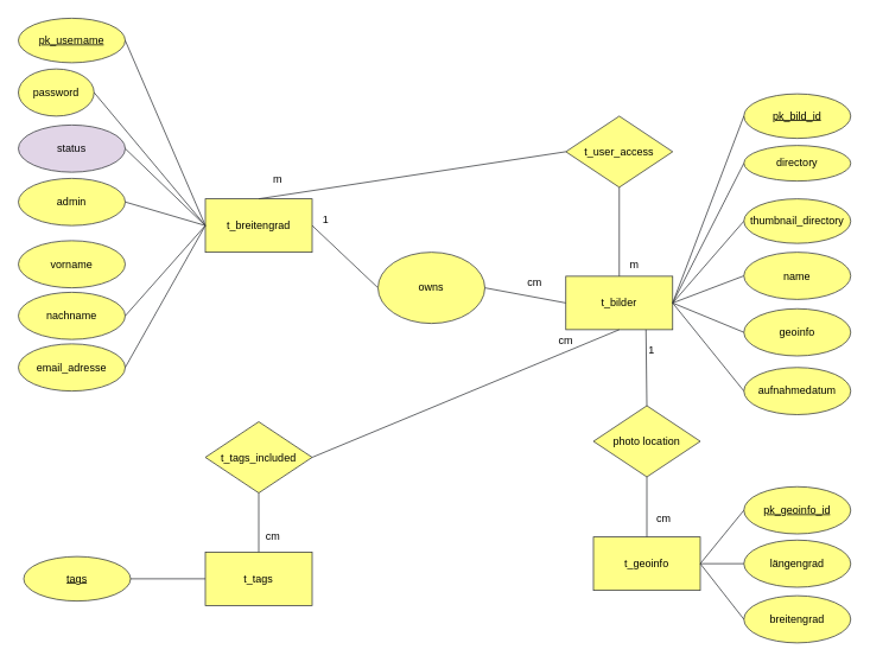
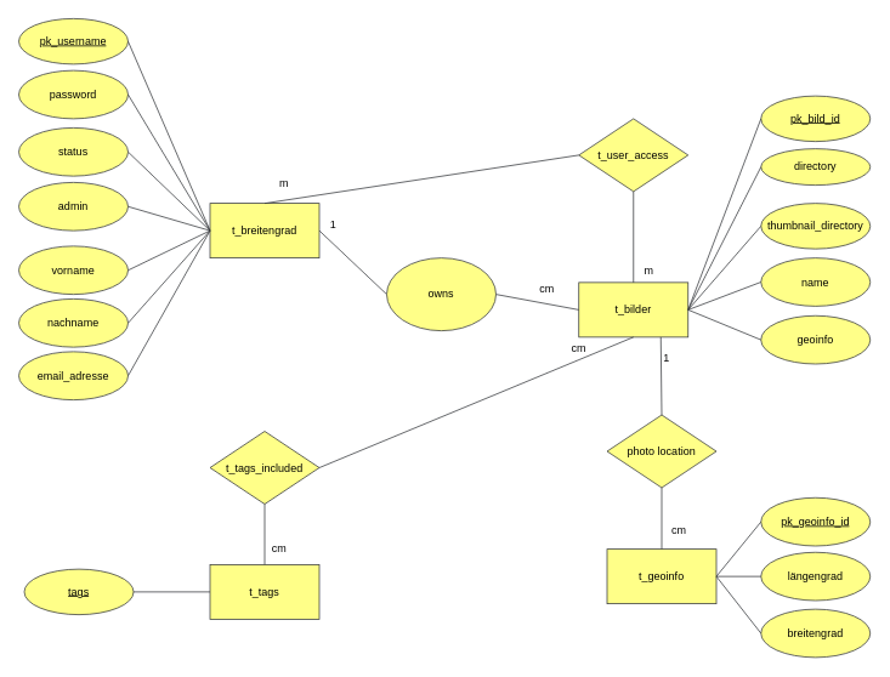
  <mxCell id="0" />
  <mxCell id="1" parent="0" />
  <mxCell id="2" value="t_breitengrad" style="rounded=0;whiteSpace=wrap;html=1;fillColor=#ffff88;strokeColor=#36393d;" parent="1" vertex="1"><mxGeometry x="230" y="223" width="120" height="60" as="geometry" /></mxCell>
  <mxCell id="3" value="t_bilder" style="rounded=0;whiteSpace=wrap;html=1;fillColor=#ffff88;strokeColor=#36393d;" parent="1" vertex="1"><mxGeometry x="635" y="310" width="120" height="60" as="geometry" /></mxCell>
  <mxCell id="4" value="t_geoinfo" style="rounded=0;whiteSpace=wrap;html=1;fillColor=#ffff88;strokeColor=#36393d;" parent="1" vertex="1"><mxGeometry x="666" y="603" width="120" height="60" as="geometry" /></mxCell>
  <mxCell id="5" value="t_tags" style="rounded=0;whiteSpace=wrap;html=1;fillColor=#ffff88;strokeColor=#36393d;" parent="1" vertex="1"><mxGeometry x="230" y="620" width="120" height="60" as="geometry" /></mxCell>
  <mxCell id="6" value="t_tags_included" style="rhombus;whiteSpace=wrap;html=1;fillColor=#ffff88;strokeColor=#36393d;" parent="1" vertex="1"><mxGeometry x="230" y="473.5" width="120" height="80" as="geometry" /></mxCell>
  <mxCell id="7" value="t_user_access" style="rhombus;whiteSpace=wrap;html=1;fillColor=#ffff88;strokeColor=#36393d;" parent="1" vertex="1"><mxGeometry x="635" y="130" width="120" height="80" as="geometry" /></mxCell>
  <mxCell id="8" value="&lt;u&gt;pk_username&lt;/u&gt;" style="ellipse;whiteSpace=wrap;html=1;fillColor=#ffff88;strokeColor=#36393d;" parent="1" vertex="1"><mxGeometry x="20" y="20" width="120" height="50" as="geometry" /></mxCell>
- <mxCell id="9" value="password" style="ellipse;whiteSpace=wrap;html=1;fillColor=#ffff88;strokeColor=#36393d;" parent="1" vertex="1"><mxGeometry x="20" y="77" width="85" height="53" as="geometry" /></mxCell>
- <mxCell id="10" value="status" style="ellipse;whiteSpace=wrap;html=1;fillColor=#e1d5e7;strokeColor=#36393d;" parent="1" vertex="1"><mxGeometry x="20" y="140" width="120" height="53" as="geometry" /></mxCell>
+ <mxCell id="9" value="password" style="ellipse;whiteSpace=wrap;html=1;fillColor=#ffff88;strokeColor=#36393d;" parent="1" vertex="1"><mxGeometry x="20" y="77" width="120" height="53" as="geometry" /></mxCell>
+ <mxCell id="10" value="status" style="ellipse;whiteSpace=wrap;html=1;fillColor=#ffff88;strokeColor=#36393d;" parent="1" vertex="1"><mxGeometry x="20" y="140" width="120" height="53" as="geometry" /></mxCell>
  <mxCell id="11" value="admin" style="ellipse;whiteSpace=wrap;html=1;fillColor=#ffff88;strokeColor=#36393d;" parent="1" vertex="1"><mxGeometry x="20" y="200" width="120" height="53" as="geometry" /></mxCell>
  <mxCell id="12" value="" style="endArrow=none;html=1;entryX=1;entryY=0.5;entryDx=0;entryDy=0;exitX=0;exitY=0.5;exitDx=0;exitDy=0;fillColor=#ffff88;strokeColor=#36393d;" parent="1" source="2" target="8" edge="1"><mxGeometry width="50" height="50" relative="1" as="geometry"><mxPoint x="220" y="90" as="sourcePoint" /><mxPoint x="230" y="20" as="targetPoint" /></mxGeometry></mxCell>
  <mxCell id="13" value="" style="endArrow=none;html=1;exitX=0;exitY=0.5;exitDx=0;exitDy=0;entryX=1;entryY=0.5;entryDx=0;entryDy=0;fillColor=#ffff88;strokeColor=#36393d;" parent="1" source="2" target="9" edge="1"><mxGeometry width="50" height="50" relative="1" as="geometry"><mxPoint x="177" y="187" as="sourcePoint" /><mxPoint x="150" y="55" as="targetPoint" /></mxGeometry></mxCell>
  <mxCell id="14" value="" style="endArrow=none;html=1;entryX=1;entryY=0.5;entryDx=0;entryDy=0;exitX=0;exitY=0.5;exitDx=0;exitDy=0;fillColor=#ffff88;strokeColor=#36393d;" parent="1" source="2" target="10" edge="1"><mxGeometry width="50" height="50" relative="1" as="geometry"><mxPoint x="230" y="90" as="sourcePoint" /><mxPoint x="150" y="55" as="targetPoint" /></mxGeometry></mxCell>
  <mxCell id="15" value="" style="endArrow=none;html=1;entryX=1;entryY=0.5;entryDx=0;entryDy=0;exitX=0;exitY=0.5;exitDx=0;exitDy=0;fillColor=#ffff88;strokeColor=#36393d;" parent="1" source="2" target="11" edge="1"><mxGeometry width="50" height="50" relative="1" as="geometry"><mxPoint x="270" y="240" as="sourcePoint" /><mxPoint x="150" y="177" as="targetPoint" /></mxGeometry></mxCell>
  <mxCell id="16" value="" style="endArrow=none;html=1;entryX=0;entryY=0.5;entryDx=0;entryDy=0;exitX=1;exitY=0.5;exitDx=0;exitDy=0;fillColor=#ffff88;strokeColor=#36393d;" parent="1" source="2" target="56" edge="1"><mxGeometry width="50" height="50" relative="1" as="geometry"><mxPoint x="20" y="790" as="sourcePoint" /><mxPoint x="70" y="740" as="targetPoint" /></mxGeometry></mxCell>
  <mxCell id="17" value="" style="endArrow=none;html=1;entryX=0.5;entryY=0;entryDx=0;entryDy=0;exitX=0.5;exitY=1;exitDx=0;exitDy=0;fillColor=#ffff88;strokeColor=#36393d;" parent="1" source="7" target="3" edge="1"><mxGeometry width="50" height="50" relative="1" as="geometry"><mxPoint x="155" y="790" as="sourcePoint" /><mxPoint x="205" y="740" as="targetPoint" /></mxGeometry></mxCell>
  <mxCell id="18" value="" style="endArrow=none;html=1;entryX=0;entryY=0.5;entryDx=0;entryDy=0;exitX=0.5;exitY=0;exitDx=0;exitDy=0;fillColor=#ffff88;strokeColor=#36393d;" parent="1" source="2" target="7" edge="1"><mxGeometry width="50" height="50" relative="1" as="geometry"><mxPoint x="20" y="790" as="sourcePoint" /><mxPoint x="70" y="740" as="targetPoint" /></mxGeometry></mxCell>
  <mxCell id="19" value="m" style="text;html=1;resizable=0;points=[];align=center;verticalAlign=middle;labelBackgroundColor=#ffffff;" parent="18" vertex="1" connectable="0"><mxGeometry x="-0.838" y="1" relative="1" as="geometry"><mxPoint x="-7" y="-17.5" as="offset" /></mxGeometry></mxCell>
  <mxCell id="20" value="name" style="ellipse;whiteSpace=wrap;html=1;fillColor=#ffff88;strokeColor=#36393d;" parent="1" vertex="1"><mxGeometry x="835" y="283" width="120" height="53" as="geometry" /></mxCell>
  <mxCell id="21" value="geoinfo" style="ellipse;whiteSpace=wrap;html=1;fillColor=#ffff88;strokeColor=#36393d;" parent="1" vertex="1"><mxGeometry x="835" y="346.5" width="120" height="53" as="geometry" /></mxCell>
- <mxCell id="22" value="aufnahmedatum" style="ellipse;whiteSpace=wrap;html=1;fillColor=#ffff88;strokeColor=#36393d;" parent="1" vertex="1"><mxGeometry x="835" y="412.5" width="120" height="53" as="geometry" /></mxCell>
  <mxCell id="23" value="" style="endArrow=none;html=1;entryX=0;entryY=0.5;entryDx=0;entryDy=0;exitX=1;exitY=0.5;exitDx=0;exitDy=0;fillColor=#ffff88;strokeColor=#36393d;" parent="1" source="3" target="20" edge="1"><mxGeometry width="50" height="50" relative="1" as="geometry"><mxPoint x="155" y="790" as="sourcePoint" /><mxPoint x="205" y="740" as="targetPoint" /></mxGeometry></mxCell>
  <mxCell id="24" value="" style="endArrow=none;html=1;entryX=0;entryY=0.5;entryDx=0;entryDy=0;exitX=1;exitY=0.5;exitDx=0;exitDy=0;fillColor=#ffff88;strokeColor=#36393d;" parent="1" source="3" target="21" edge="1"><mxGeometry width="50" height="50" relative="1" as="geometry"><mxPoint x="765" y="350" as="sourcePoint" /><mxPoint x="855" y="247" as="targetPoint" /></mxGeometry></mxCell>
- <mxCell id="25" value="" style="endArrow=none;html=1;entryX=0;entryY=0.5;entryDx=0;entryDy=0;exitX=1;exitY=0.5;exitDx=0;exitDy=0;fillColor=#ffff88;strokeColor=#36393d;" parent="1" source="3" target="22" edge="1"><mxGeometry width="50" height="50" relative="1" as="geometry"><mxPoint x="765" y="350" as="sourcePoint" /><mxPoint x="855" y="312" as="targetPoint" /></mxGeometry></mxCell>
  <mxCell id="26" value="" style="endArrow=none;html=1;entryX=0.75;entryY=1;entryDx=0;entryDy=0;exitX=0.5;exitY=0;exitDx=0;exitDy=0;fillColor=#ffff88;strokeColor=#36393d;" parent="1" source="58" target="3" edge="1"><mxGeometry width="50" height="50" relative="1" as="geometry"><mxPoint x="155" y="790" as="sourcePoint" /><mxPoint x="205" y="740" as="targetPoint" /></mxGeometry></mxCell>
  <mxCell id="27" value="breitengrad" style="ellipse;whiteSpace=wrap;html=1;fillColor=#ffff88;strokeColor=#36393d;" parent="1" vertex="1"><mxGeometry x="835" y="669" width="120" height="53" as="geometry" /></mxCell>
  <mxCell id="28" value="längengrad" style="ellipse;whiteSpace=wrap;html=1;fillColor=#ffff88;strokeColor=#36393d;" parent="1" vertex="1"><mxGeometry x="835" y="606.5" width="120" height="53" as="geometry" /></mxCell>
  <mxCell id="29" value="" style="endArrow=none;html=1;entryX=0;entryY=0.5;entryDx=0;entryDy=0;exitX=1;exitY=0.5;exitDx=0;exitDy=0;fillColor=#ffff88;strokeColor=#36393d;" parent="1" source="4" target="27" edge="1"><mxGeometry width="50" height="50" relative="1" as="geometry"><mxPoint x="155" y="790" as="sourcePoint" /><mxPoint x="205" y="740" as="targetPoint" /></mxGeometry></mxCell>
  <mxCell id="30" value="" style="endArrow=none;html=1;entryX=0;entryY=0.5;entryDx=0;entryDy=0;exitX=1;exitY=0.5;exitDx=0;exitDy=0;fillColor=#ffff88;strokeColor=#36393d;" parent="1" source="4" target="28" edge="1"><mxGeometry width="50" height="50" relative="1" as="geometry"><mxPoint x="985" y="470" as="sourcePoint" /><mxPoint x="1065" y="510" as="targetPoint" /></mxGeometry></mxCell>
  <mxCell id="31" value="" style="endArrow=none;html=1;entryX=0.5;entryY=1;entryDx=0;entryDy=0;exitX=1;exitY=0.5;exitDx=0;exitDy=0;fillColor=#ffff88;strokeColor=#36393d;" parent="1" source="6" target="3" edge="1"><mxGeometry width="50" height="50" relative="1" as="geometry"><mxPoint x="20" y="790" as="sourcePoint" /><mxPoint x="70" y="740" as="targetPoint" /></mxGeometry></mxCell>
  <mxCell id="32" value="" style="endArrow=none;html=1;entryX=0.5;entryY=1;entryDx=0;entryDy=0;exitX=0.5;exitY=0;exitDx=0;exitDy=0;fillColor=#ffff88;strokeColor=#36393d;" parent="1" source="5" target="6" edge="1"><mxGeometry width="50" height="50" relative="1" as="geometry"><mxPoint x="20" y="790" as="sourcePoint" /><mxPoint x="70" y="740" as="targetPoint" /></mxGeometry></mxCell>
  <mxCell id="33" value="vorname" style="ellipse;whiteSpace=wrap;html=1;fillColor=#ffff88;strokeColor=#36393d;" parent="1" vertex="1"><mxGeometry x="20" y="270" width="120" height="53" as="geometry" /></mxCell>
  <mxCell id="34" value="nachname" style="ellipse;whiteSpace=wrap;html=1;fillColor=#ffff88;strokeColor=#36393d;" parent="1" vertex="1"><mxGeometry x="20" y="328" width="120" height="53" as="geometry" /></mxCell>
  <mxCell id="35" value="email_adresse" style="ellipse;whiteSpace=wrap;html=1;fillColor=#ffff88;strokeColor=#36393d;" parent="1" vertex="1"><mxGeometry x="20" y="386" width="120" height="53" as="geometry" /></mxCell>
+ <mxCell id="36" value="" style="endArrow=none;html=1;entryX=1;entryY=0.5;entryDx=0;entryDy=0;exitX=0;exitY=0.5;exitDx=0;exitDy=0;fillColor=#ffff88;strokeColor=#36393d;" parent="1" source="2" target="33" edge="1"><mxGeometry width="50" height="50" relative="1" as="geometry"><mxPoint x="170" y="340" as="sourcePoint" /><mxPoint x="70" y="740" as="targetPoint" /></mxGeometry></mxCell>
  <mxCell id="37" value="" style="endArrow=none;html=1;entryX=1;entryY=0.5;entryDx=0;entryDy=0;exitX=0;exitY=0.5;exitDx=0;exitDy=0;fillColor=#ffff88;strokeColor=#36393d;" parent="1" source="2" target="34" edge="1"><mxGeometry width="50" height="50" relative="1" as="geometry"><mxPoint x="170" y="340" as="sourcePoint" /><mxPoint x="150" y="307" as="targetPoint" /></mxGeometry></mxCell>
  <mxCell id="38" value="" style="endArrow=none;html=1;entryX=1;entryY=0.5;entryDx=0;entryDy=0;exitX=0;exitY=0.5;exitDx=0;exitDy=0;fillColor=#ffff88;strokeColor=#36393d;" parent="1" source="2" target="35" edge="1"><mxGeometry width="50" height="50" relative="1" as="geometry"><mxPoint x="170" y="340" as="sourcePoint" /><mxPoint x="150" y="365" as="targetPoint" /></mxGeometry></mxCell>
  <mxCell id="39" value="thumbnail_directory" style="ellipse;whiteSpace=wrap;html=1;fillColor=#ffff88;strokeColor=#36393d;" parent="1" vertex="1"><mxGeometry x="835" y="223" width="120" height="50" as="geometry" /></mxCell>
  <mxCell id="40" value="" style="endArrow=none;html=1;entryX=1;entryY=0.5;entryDx=0;entryDy=0;exitX=0;exitY=0.5;exitDx=0;exitDy=0;fillColor=#ffff88;strokeColor=#36393d;" parent="1" source="39" target="3" edge="1"><mxGeometry width="50" height="50" relative="1" as="geometry"><mxPoint x="155" y="790" as="sourcePoint" /><mxPoint x="205" y="740" as="targetPoint" /></mxGeometry></mxCell>
  <mxCell id="41" value="" style="endArrow=none;html=1;entryX=0;entryY=0.5;entryDx=0;entryDy=0;fillColor=#ffff88;strokeColor=#36393d;exitX=1;exitY=0.5;exitDx=0;exitDy=0;" parent="1" source="42" target="5" edge="1"><mxGeometry width="50" height="50" relative="1" as="geometry"><mxPoint x="560" y="780" as="sourcePoint" /><mxPoint x="70" y="740" as="targetPoint" /></mxGeometry></mxCell>
  <mxCell id="42" value="&lt;u&gt;tags&lt;/u&gt;" style="ellipse;whiteSpace=wrap;html=1;fillColor=#ffff88;strokeColor=#36393d;" parent="1" vertex="1"><mxGeometry x="26" y="625" width="120" height="50" as="geometry" /></mxCell>
  <mxCell id="43" value="m" style="text;html=1;resizable=0;points=[];autosize=1;align=left;verticalAlign=top;spacingTop=-4;" parent="1" vertex="1"><mxGeometry x="705" y="286.5" width="30" height="20" as="geometry" /></mxCell>
  <mxCell id="44" value="1" style="text;html=1;resizable=0;points=[];autosize=1;align=left;verticalAlign=top;spacingTop=-4;" parent="1" vertex="1"><mxGeometry x="360" y="236.5" width="20" height="20" as="geometry" /></mxCell>
  <mxCell id="45" value="cm" style="text;html=1;resizable=0;points=[];autosize=1;align=left;verticalAlign=top;spacingTop=-4;" parent="1" vertex="1"><mxGeometry x="590" y="306.5" width="30" height="20" as="geometry" /></mxCell>
  <mxCell id="46" value="cm" style="text;html=1;resizable=0;points=[];autosize=1;align=left;verticalAlign=top;spacingTop=-4;" parent="1" vertex="1"><mxGeometry x="625" y="373" width="30" height="20" as="geometry" /></mxCell>
  <mxCell id="47" value="cm" style="text;html=1;resizable=0;points=[];autosize=1;align=left;verticalAlign=top;spacingTop=-4;" parent="1" vertex="1"><mxGeometry x="296" y="593" width="30" height="20" as="geometry" /></mxCell>
  <mxCell id="48" value="1" style="text;html=1;resizable=0;points=[];autosize=1;align=left;verticalAlign=top;spacingTop=-4;" parent="1" vertex="1"><mxGeometry x="726" y="383" width="20" height="20" as="geometry" /></mxCell>
  <mxCell id="49" value="cm" style="text;html=1;resizable=0;points=[];autosize=1;align=left;verticalAlign=top;spacingTop=-4;" parent="1" vertex="1"><mxGeometry x="735" y="573" width="30" height="20" as="geometry" /></mxCell>
  <mxCell id="50" value="directory" style="ellipse;whiteSpace=wrap;html=1;fillColor=#ffff88;strokeColor=#36393d;" parent="1" vertex="1"><mxGeometry x="835" y="163" width="120" height="40" as="geometry" /></mxCell>
  <mxCell id="51" value="" style="endArrow=none;html=1;entryX=1;entryY=0.5;entryDx=0;entryDy=0;exitX=0;exitY=0.5;exitDx=0;exitDy=0;fillColor=#ffff88;strokeColor=#36393d;" parent="1" source="50" target="3" edge="1"><mxGeometry width="50" height="50" relative="1" as="geometry"><mxPoint x="855" y="190" as="sourcePoint" /><mxPoint x="765" y="350" as="targetPoint" /></mxGeometry></mxCell>
  <mxCell id="52" value="&lt;u&gt;pk_geoinfo_id&lt;/u&gt;" style="ellipse;whiteSpace=wrap;html=1;fillColor=#ffff88;strokeColor=#36393d;" parent="1" vertex="1"><mxGeometry x="835" y="546.5" width="120" height="53" as="geometry" /></mxCell>
  <mxCell id="53" value="" style="endArrow=none;html=1;entryX=0;entryY=0.5;entryDx=0;entryDy=0;exitX=1;exitY=0.5;exitDx=0;exitDy=0;fillColor=#ffff88;strokeColor=#36393d;" parent="1" source="4" target="52" edge="1"><mxGeometry width="50" height="50" relative="1" as="geometry"><mxPoint x="796" y="643" as="sourcePoint" /><mxPoint x="845" y="706" as="targetPoint" /></mxGeometry></mxCell>
  <mxCell id="54" value="&lt;u&gt;pk_bild_id&lt;/u&gt;" style="ellipse;whiteSpace=wrap;html=1;fillColor=#ffff88;strokeColor=#36393d;" parent="1" vertex="1"><mxGeometry x="835" y="105" width="120" height="50" as="geometry" /></mxCell>
  <mxCell id="55" value="" style="endArrow=none;html=1;entryX=1;entryY=0.5;entryDx=0;entryDy=0;exitX=0;exitY=0.5;exitDx=0;exitDy=0;fillColor=#ffff88;strokeColor=#36393d;" parent="1" source="54" target="3" edge="1"><mxGeometry width="50" height="50" relative="1" as="geometry"><mxPoint x="845" y="198" as="sourcePoint" /><mxPoint x="765" y="350" as="targetPoint" /></mxGeometry></mxCell>
  <mxCell id="56" value="owns&lt;br&gt;" style="ellipse;whiteSpace=wrap;html=1;fillColor=#ffff88;strokeColor=#36393d;" vertex="1" parent="1"><mxGeometry x="424" y="283" width="120" height="80" as="geometry" /></mxCell>
  <mxCell id="57" value="" style="endArrow=none;html=1;entryX=0;entryY=0.5;entryDx=0;entryDy=0;exitX=1;exitY=0.5;exitDx=0;exitDy=0;fillColor=#ffff88;strokeColor=#36393d;" edge="1" parent="1" source="56" target="3"><mxGeometry width="50" height="50" relative="1" as="geometry"><mxPoint x="360" y="263" as="sourcePoint" /><mxPoint x="434" y="333" as="targetPoint" /></mxGeometry></mxCell>
  <mxCell id="58" value="photo location&lt;br&gt;" style="rhombus;whiteSpace=wrap;html=1;fillColor=#ffff88;strokeColor=#36393d;" vertex="1" parent="1"><mxGeometry x="666" y="455.5" width="120" height="80" as="geometry" /></mxCell>
  <mxCell id="59" value="" style="endArrow=none;html=1;entryX=0.5;entryY=1;entryDx=0;entryDy=0;exitX=0.5;exitY=0;exitDx=0;exitDy=0;fillColor=#ffff88;strokeColor=#36393d;" edge="1" parent="1" source="4" target="58"><mxGeometry width="50" height="50" relative="1" as="geometry"><mxPoint x="736" y="466" as="sourcePoint" /><mxPoint x="735" y="380" as="targetPoint" /></mxGeometry></mxCell>
